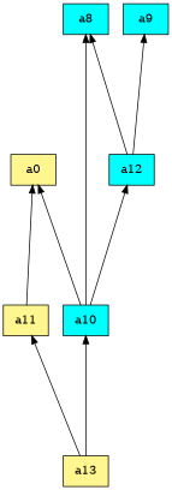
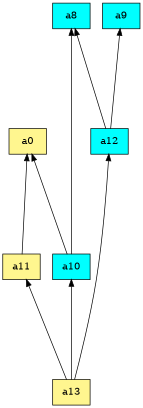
  digraph {
    rankdir=BT
    ranksep=2.0
    node [fillcolor=cyan shape=record style=filled]
    n1 [fillcolor=khaki1 label="{a11}"]
    n2 [fillcolor=khaki1 label="{a0}"]
    n3 [label="{a9}"]
    n4 [fillcolor=khaki1 label="{a13}"]
    n5 [label="{a10}"]
    n6 [label="{a12}"]
    n7 [label="{a8}"]
    n1 -> n2
    n4 -> n1
    n4 -> n5
-   n5 -> n6
+   n4 -> n6
    n5 -> n2
    n5 -> n7
    n6 -> n3
    n6 -> n7
  }
